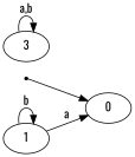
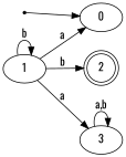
  digraph {
    fontname=Oswald
    rankdir=LR
    node [fontname=Oswald]
    edge [fontname=Oswald]
    inic [shape=point]
    0
    1
+   2 [shape=doublecircle]
    3
    inic -> 0
    1 -> 0 [label=a]
    1 -> 1 [label=b]
+   1 -> 2 [label=b]
+   1 -> 3 [label=a]
    3 -> 3 [label="a,b"]
  }
